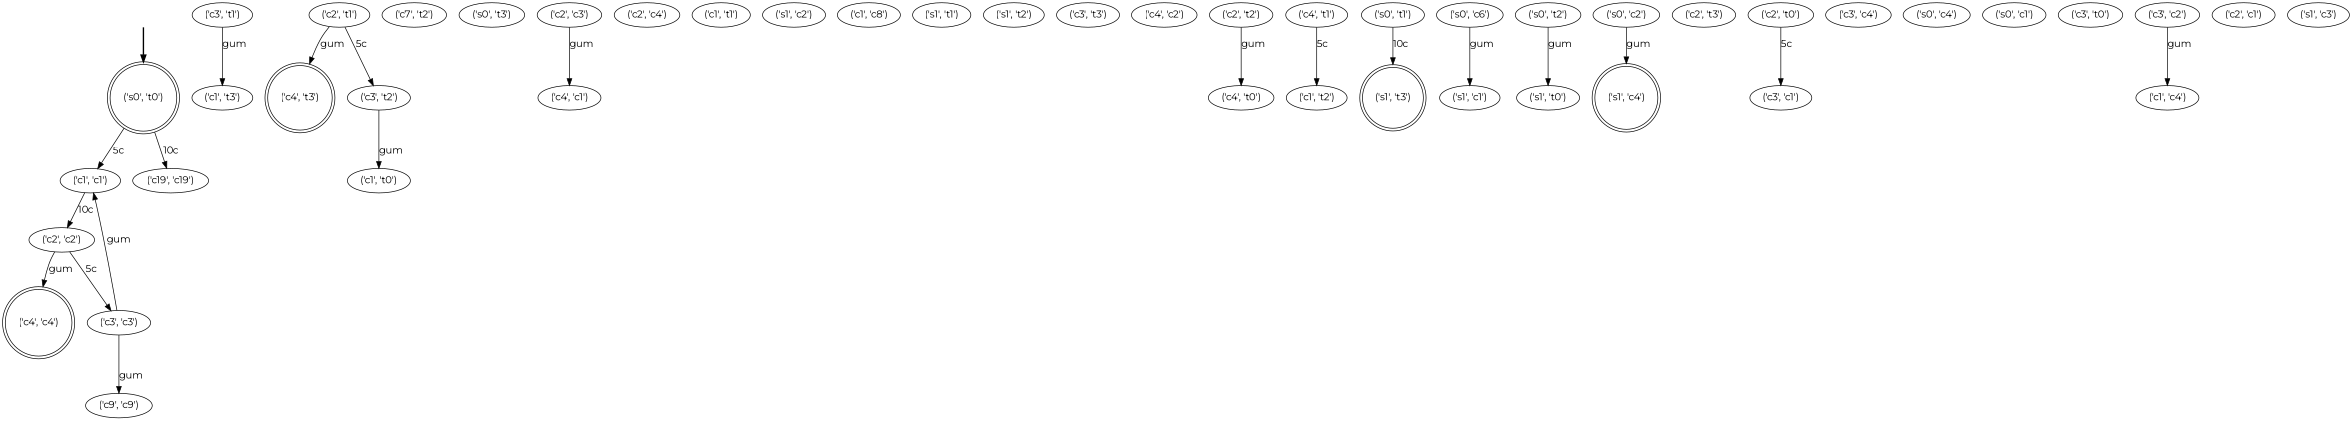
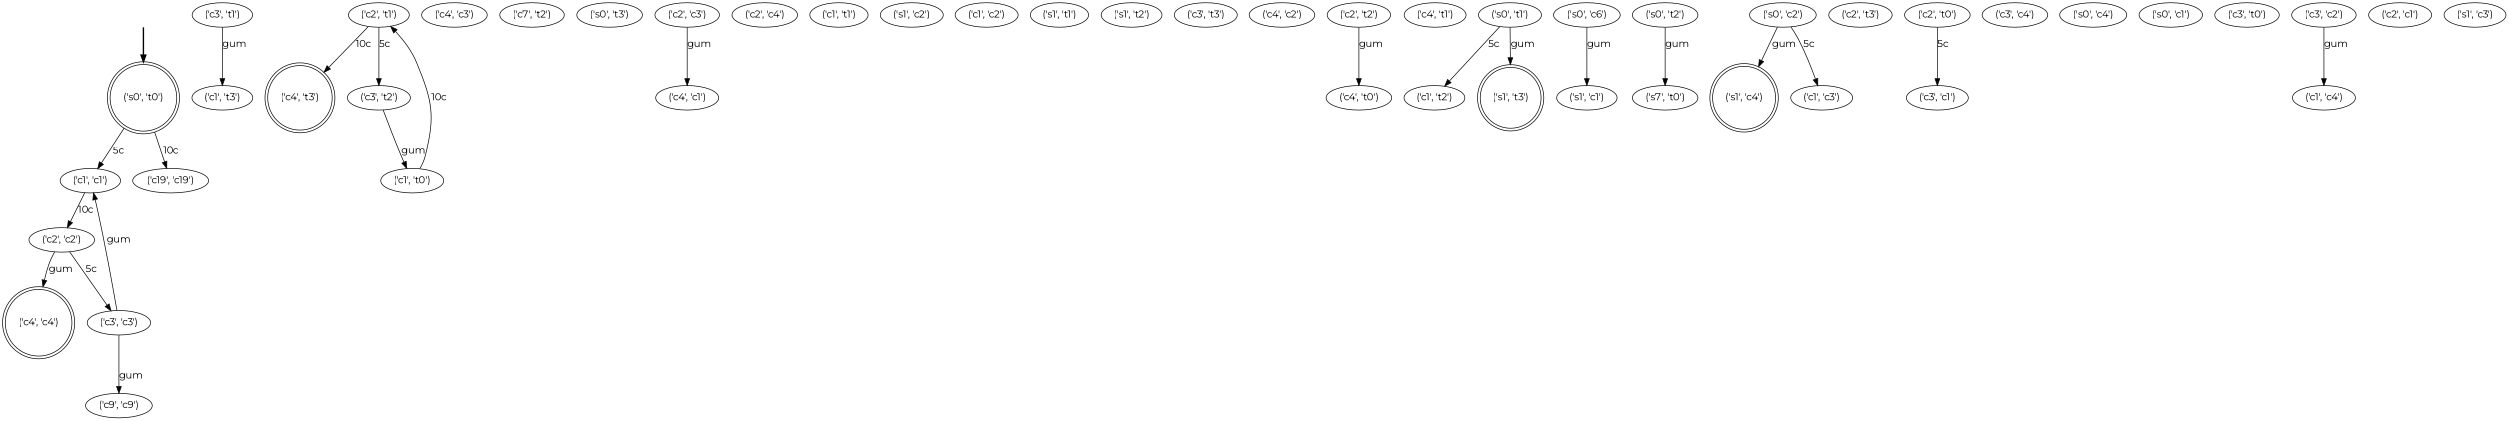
  digraph {
    fontname=Montserrat
    node [fontname=Montserrat]
    edge [fontname=Montserrat]
    fake [style=invisible]
    "('s0', 't0')" [root=true shape=doublecircle]
    "('c1', 'c1')"
    "('c19', 'c19')"
    "('c3', 't1')"
    "('c1', 't3')"
    "('c2', 'c2')"
    "('c4', 'c4')" [shape=doublecircle]
    "('c3', 'c3')"
    "('c9', 'c9')"
    "('c4', 't3')" [shape=doublecircle]
+   "('c4', 'c3')"
    "('c2', 't1')"
    "('c3', 't2')"
    "('c1', 't0')"
    n16 [label="('c7', 't2')"]
    "('s0', 't3')"
    "('c2', 'c3')"
    "('c4', 'c1')"
    "('c2', 'c4')"
    "('c1', 't1')"
    "('s1', 'c2')"
-   "('c1', 'c2')" [label="('c1', 'c8')"]
+   "('c1', 'c2')"
    "('s1', 't1')"
    "('s1', 't2')"
    "('c3', 't3')"
    "('c4', 'c2')"
    "('c2', 't2')"
    "('c4', 't0')"
    "('c4', 't1')"
    "('s0', 't1')"
    "('c1', 't2')"
    "('s1', 't3')" [shape=doublecircle]
    n34 [label="('s0', 'c6')"]
    "('s1', 'c1')"
    "('s0', 't2')"
-   "('s1', 't0')"
+   "('s1', 't0')" [label="('s7', 't0')"]
    "('s1', 'c4')" [shape=doublecircle]
    "('c2', 't3')"
    "('c2', 't0')"
    "('c3', 'c1')"
    "('s0', 'c2')"
+   "('c1', 'c3')"
    "('c3', 'c4')"
    "('s0', 'c4')"
    "('s0', 'c1')"
    "('c3', 't0')"
    "('c3', 'c2')"
    "('c1', 'c4')"
    "('c2', 'c1')"
    "('s1', 'c3')"
    fake -> "('s0', 't0')" [style=bold]
    "('s0', 't0')" -> "('c1', 'c1')" [label="5c"]
    "('s0', 't0')" -> "('c19', 'c19')" [label="10c"]
    "('c1', 'c1')" -> "('c2', 'c2')" [label="10c"]
    "('c3', 't1')" -> "('c1', 't3')" [label=gum]
    "('c2', 'c2')" -> "('c4', 'c4')" [label=gum]
    "('c2', 'c2')" -> "('c3', 'c3')" [label="5c"]
    "('c3', 'c3')" -> "('c1', 'c1')" [label=gum]
    "('c3', 'c3')" -> "('c9', 'c9')" [label=gum]
-   "('c2', 't1')" -> "('c4', 't3')" [label=gum]
+   "('c2', 't1')" -> "('c4', 't3')" [label="10c"]
    "('c2', 't1')" -> "('c3', 't2')" [label="5c"]
    "('c3', 't2')" -> "('c1', 't0')" [label=gum]
+   "('c1', 't0')" -> "('c2', 't1')" [label="10c"]
    "('c2', 'c3')" -> "('c4', 'c1')" [label=gum]
    "('c2', 't2')" -> "('c4', 't0')" [label=gum]
-   "('c4', 't1')" -> "('c1', 't2')" [label="5c"]
-   "('s0', 't1')" -> "('s1', 't3')" [label="10c"]
+   "('s0', 't1')" -> "('c1', 't2')" [label="5c"]
+   "('s0', 't1')" -> "('s1', 't3')" [label=gum]
    n34 -> "('s1', 'c1')" [label=gum]
    "('s0', 't2')" -> "('s1', 't0')" [label=gum]
    "('c2', 't0')" -> "('c3', 'c1')" [label="5c"]
    "('s0', 'c2')" -> "('s1', 'c4')" [label=gum]
+   "('s0', 'c2')" -> "('c1', 'c3')" [label="5c"]
    "('c3', 'c2')" -> "('c1', 'c4')" [label=gum]
  }
